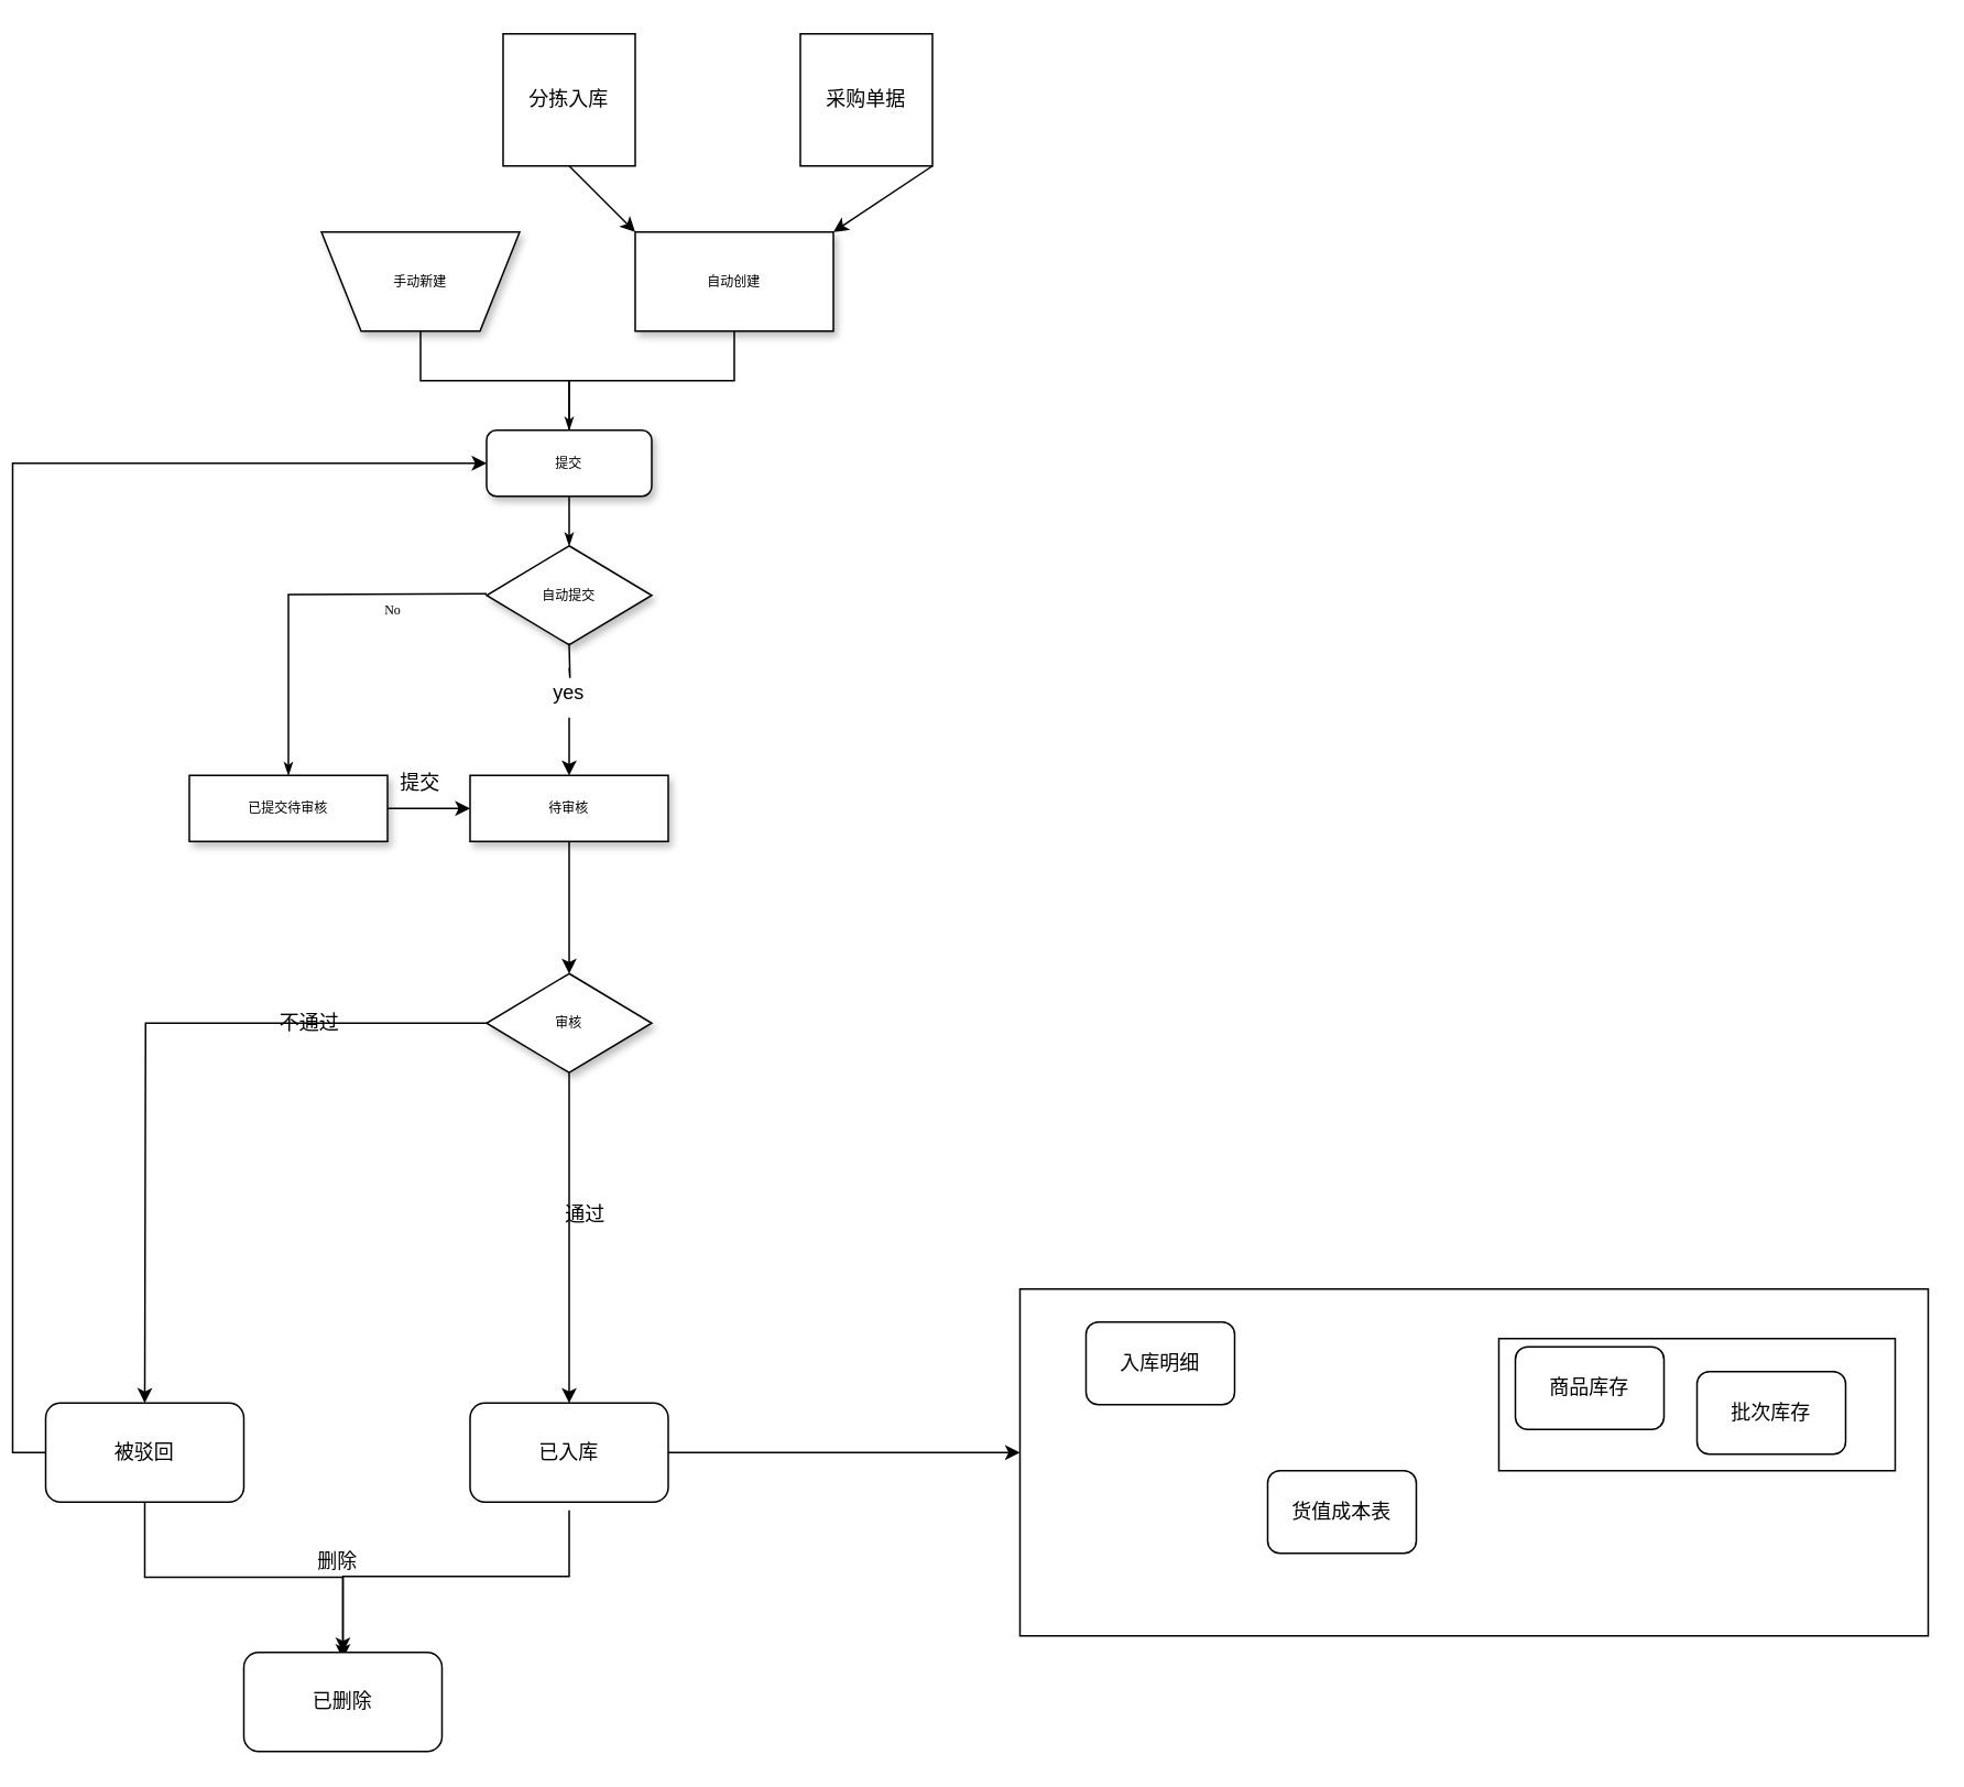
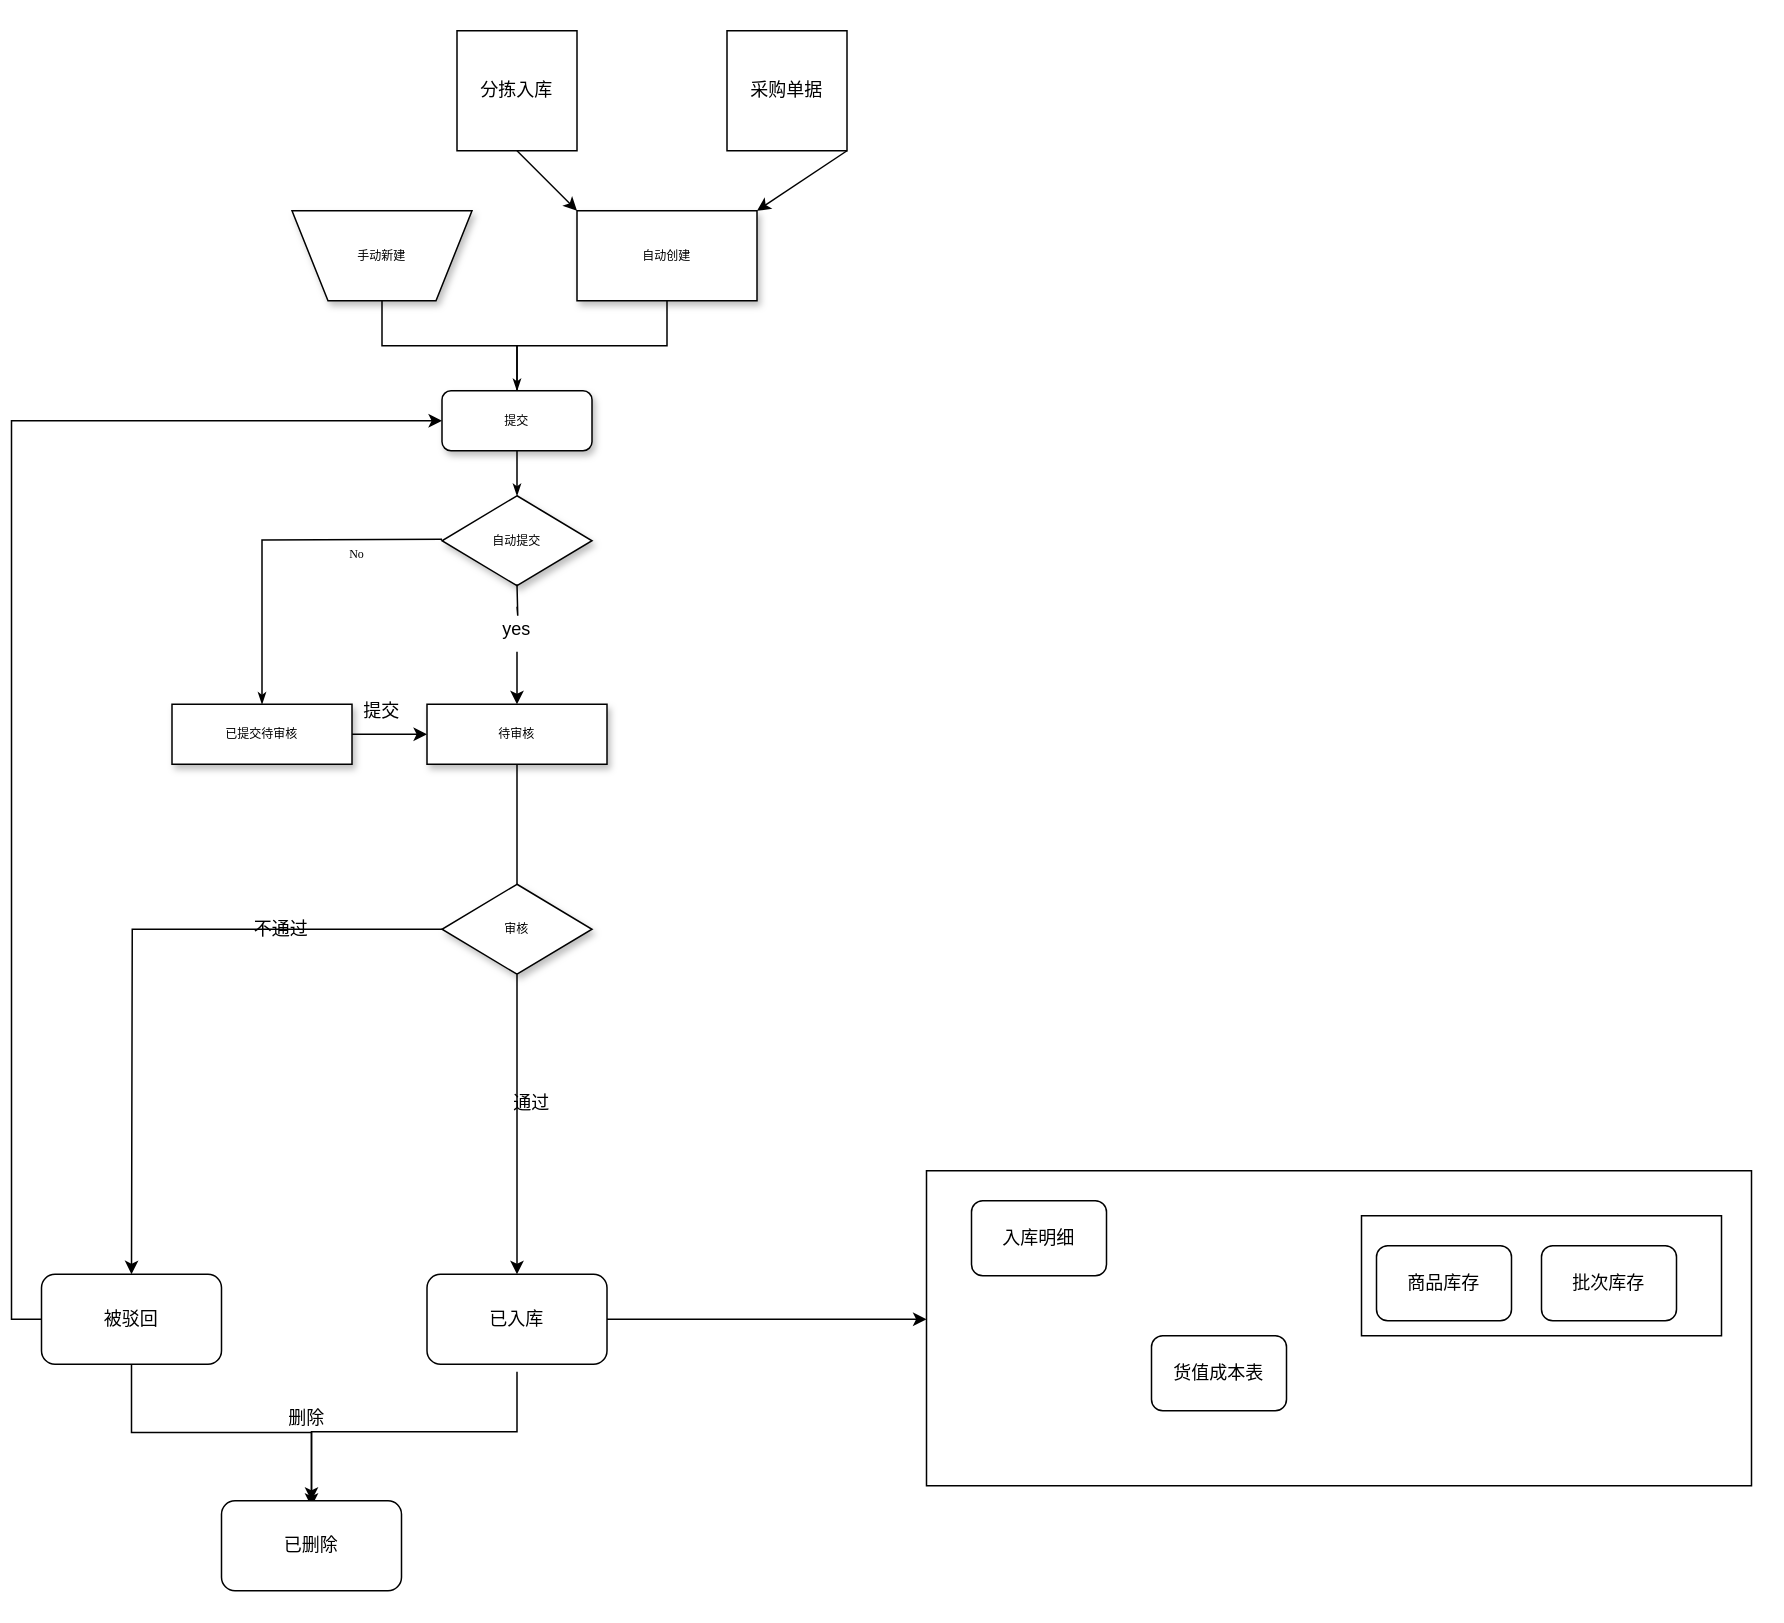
  <mxCell id="0" />
  <mxCell id="1" parent="0" />
  <mxCell id="2" style="edgeStyle=orthogonalEdgeStyle;rounded=0;html=1;labelBackgroundColor=none;startSize=5;endArrow=classicThin;endFill=1;endSize=5;jettySize=auto;orthogonalLoop=1;strokeWidth=1;fontFamily=Verdana;fontSize=8" parent="1" source="3" target="8" edge="1"><mxGeometry relative="1" as="geometry"><Array as="points"><mxPoint x="247" y="230" /><mxPoint x="337" y="230" /></Array></mxGeometry></mxCell>
  <mxCell id="3" value="手动新建" style="shape=trapezoid;whiteSpace=wrap;html=1;rounded=0;shadow=1;labelBackgroundColor=none;strokeWidth=1;fontFamily=Verdana;fontSize=8;align=center;flipV=1;" parent="1" vertex="1"><mxGeometry x="187" y="140" width="120" height="60" as="geometry" /></mxCell>
  <mxCell id="4" style="edgeStyle=orthogonalEdgeStyle;rounded=0;html=1;labelBackgroundColor=none;startSize=5;endArrow=classicThin;endFill=1;endSize=5;jettySize=auto;orthogonalLoop=1;strokeWidth=1;fontFamily=Verdana;fontSize=8;entryX=0.5;entryY=0;entryDx=0;entryDy=0;" parent="1" source="5" target="9" edge="1"><mxGeometry relative="1" as="geometry"><Array as="points"><mxPoint x="437" y="230" /><mxPoint x="337" y="230" /></Array></mxGeometry></mxCell>
  <mxCell id="5" value="自动创建" style="rounded=0;whiteSpace=wrap;html=1;shadow=1;labelBackgroundColor=none;strokeWidth=1;fontFamily=Verdana;fontSize=8;align=center;" parent="1" vertex="1"><mxGeometry x="377" y="140" width="120" height="60" as="geometry" /></mxCell>
  <mxCell id="6" value="No" style="edgeStyle=orthogonalEdgeStyle;rounded=0;html=1;labelBackgroundColor=none;startSize=5;endArrow=classicThin;endFill=1;endSize=5;jettySize=auto;orthogonalLoop=1;strokeWidth=1;fontFamily=Verdana;fontSize=8" parent="1" target="11" edge="1"><mxGeometry x="-0.5" y="10" relative="1" as="geometry"><mxPoint as="offset" /><mxPoint x="287" y="359" as="sourcePoint" /></mxGeometry></mxCell>
  <mxCell id="7" value="" style="edgeStyle=orthogonalEdgeStyle;rounded=0;orthogonalLoop=1;jettySize=auto;html=1;startArrow=none;" edge="1" parent="1" source="19" target="17"><mxGeometry relative="1" as="geometry" /></mxCell>
  <mxCell id="8" value="自动提交" style="rhombus;whiteSpace=wrap;html=1;rounded=0;shadow=1;labelBackgroundColor=none;strokeWidth=1;fontFamily=Verdana;fontSize=8;align=center;" parent="1" vertex="1"><mxGeometry x="287" y="330" width="100" height="60" as="geometry" /></mxCell>
  <mxCell id="9" value="提交" style="rounded=1;whiteSpace=wrap;html=1;shadow=1;labelBackgroundColor=none;strokeWidth=1;fontFamily=Verdana;fontSize=8;align=center;" parent="1" vertex="1"><mxGeometry x="287" y="260" width="100" height="40" as="geometry" /></mxCell>
  <mxCell id="10" style="edgeStyle=orthogonalEdgeStyle;rounded=0;orthogonalLoop=1;jettySize=auto;html=1;exitX=1;exitY=0.5;exitDx=0;exitDy=0;entryX=0;entryY=0.5;entryDx=0;entryDy=0;" edge="1" parent="1" source="11" target="17"><mxGeometry relative="1" as="geometry"><Array as="points"><mxPoint x="257" y="489" /><mxPoint x="257" y="489" /></Array></mxGeometry></mxCell>
  <mxCell id="11" value="已提交待审核" style="whiteSpace=wrap;html=1;rounded=0;shadow=1;labelBackgroundColor=none;strokeWidth=1;fontFamily=Verdana;fontSize=8;align=center;" parent="1" vertex="1"><mxGeometry x="107" y="469" width="120" height="40" as="geometry" /></mxCell>
  <mxCell id="12" style="rounded=0;orthogonalLoop=1;jettySize=auto;html=1;exitX=0.5;exitY=1;exitDx=0;exitDy=0;entryX=0;entryY=0;entryDx=0;entryDy=0;" edge="1" parent="1" source="13" target="5"><mxGeometry relative="1" as="geometry" /></mxCell>
  <mxCell id="13" value="分拣入库" style="whiteSpace=wrap;html=1;aspect=fixed;" vertex="1" parent="1"><mxGeometry x="297" width="80" height="80" as="geometry" y="20" /></mxCell>
  <mxCell id="14" style="edgeStyle=none;rounded=0;orthogonalLoop=1;jettySize=auto;html=1;exitX=1;exitY=1;exitDx=0;exitDy=0;entryX=1;entryY=0;entryDx=0;entryDy=0;" edge="1" parent="1" source="15" target="5"><mxGeometry relative="1" as="geometry" /></mxCell>
  <mxCell id="15" value="采购单据" style="whiteSpace=wrap;html=1;aspect=fixed;" vertex="1" parent="1"><mxGeometry x="477" width="80" height="80" as="geometry" y="20" /></mxCell>
- <mxCell id="16" style="edgeStyle=orthogonalEdgeStyle;rounded=0;orthogonalLoop=1;jettySize=auto;html=1;" edge="1" parent="1" source="17" target="23"><mxGeometry relative="1" as="geometry" /></mxCell>
+ <mxCell id="16" style="edgeStyle=orthogonalEdgeStyle;rounded=0;orthogonalLoop=1;jettySize=auto;html=1;endArrow=none;" edge="1" parent="1" source="17" target="23"><mxGeometry relative="1" as="geometry" /></mxCell>
  <mxCell id="17" value="待审核" style="whiteSpace=wrap;html=1;rounded=0;shadow=1;labelBackgroundColor=none;strokeWidth=1;fontFamily=Verdana;fontSize=8;align=center;" vertex="1" parent="1"><mxGeometry x="277" y="469" width="120" height="40" as="geometry" /></mxCell>
  <mxCell id="18" value="提交" style="text;html=1;strokeColor=none;fillColor=none;align=center;verticalAlign=middle;whiteSpace=wrap;rounded=0;" vertex="1" parent="1"><mxGeometry x="217" y="459" width="60" height="30" as="geometry" /></mxCell>
  <mxCell id="19" value="yes" style="text;html=1;strokeColor=none;fillColor=none;align=center;verticalAlign=middle;whiteSpace=wrap;rounded=0;" vertex="1" parent="1"><mxGeometry x="307" y="404" width="60" height="30" as="geometry" /></mxCell>
  <mxCell id="20" value="" style="edgeStyle=orthogonalEdgeStyle;rounded=0;orthogonalLoop=1;jettySize=auto;html=1;endArrow=none;" edge="1" parent="1" target="19"><mxGeometry relative="1" as="geometry"><mxPoint x="337" y="389" as="sourcePoint" /><mxPoint x="337" y="469" as="targetPoint" /></mxGeometry></mxCell>
  <mxCell id="21" style="edgeStyle=orthogonalEdgeStyle;rounded=0;orthogonalLoop=1;jettySize=auto;html=1;" edge="1" parent="1" source="23"><mxGeometry relative="1" as="geometry"><mxPoint x="80" y="849" as="targetPoint" /></mxGeometry></mxCell>
  <mxCell id="22" style="edgeStyle=orthogonalEdgeStyle;rounded=0;orthogonalLoop=1;jettySize=auto;html=1;exitX=0.5;exitY=1;exitDx=0;exitDy=0;elbow=vertical;" edge="1" parent="1" source="23" target="28"><mxGeometry relative="1" as="geometry" /></mxCell>
  <mxCell id="23" value="审核" style="rhombus;whiteSpace=wrap;html=1;rounded=0;shadow=1;labelBackgroundColor=none;strokeWidth=1;fontFamily=Verdana;fontSize=8;align=center;" vertex="1" parent="1"><mxGeometry x="287" y="589" width="100" height="60" as="geometry" /></mxCell>
  <mxCell id="24" value="通过" style="text;html=1;strokeColor=none;fillColor=none;align=center;verticalAlign=middle;whiteSpace=wrap;rounded=0;" vertex="1" parent="1"><mxGeometry x="317" y="720" width="60" height="30" as="geometry" /></mxCell>
  <mxCell id="25" value="不通过" style="text;html=1;strokeColor=none;fillColor=none;align=center;verticalAlign=middle;whiteSpace=wrap;rounded=0;" vertex="1" parent="1"><mxGeometry x="150" y="604" width="60" height="30" as="geometry" /></mxCell>
  <mxCell id="26" style="edgeStyle=orthogonalEdgeStyle;rounded=0;orthogonalLoop=1;jettySize=auto;html=1;entryX=0.5;entryY=0;entryDx=0;entryDy=0;elbow=vertical;" edge="1" parent="1"><mxGeometry relative="1" as="geometry"><mxPoint x="337" y="914" as="sourcePoint" /><mxPoint x="200" y="1004" as="targetPoint" /><Array as="points"><mxPoint x="337" y="954" /><mxPoint x="200" y="954" /></Array></mxGeometry></mxCell>
  <mxCell id="27" style="edgeStyle=orthogonalEdgeStyle;rounded=0;orthogonalLoop=1;jettySize=auto;html=1;elbow=vertical;" edge="1" parent="1" source="28"><mxGeometry relative="1" as="geometry"><mxPoint x="610" y="879" as="targetPoint" /></mxGeometry></mxCell>
  <mxCell id="28" value="已入库" style="rounded=1;whiteSpace=wrap;html=1;" vertex="1" parent="1"><mxGeometry x="277" y="849" width="120" height="60" as="geometry" /></mxCell>
  <mxCell id="29" style="edgeStyle=orthogonalEdgeStyle;rounded=0;orthogonalLoop=1;jettySize=auto;html=1;entryX=0;entryY=0.5;entryDx=0;entryDy=0;exitX=0;exitY=0.5;exitDx=0;exitDy=0;" edge="1" parent="1" source="31" target="9"><mxGeometry relative="1" as="geometry"><mxPoint x="-70" y="479" as="targetPoint" /></mxGeometry></mxCell>
  <mxCell id="30" style="edgeStyle=orthogonalEdgeStyle;rounded=0;orthogonalLoop=1;jettySize=auto;html=1;exitX=0.5;exitY=1;exitDx=0;exitDy=0;entryX=0.5;entryY=0;entryDx=0;entryDy=0;elbow=vertical;" edge="1" parent="1" source="31" target="32"><mxGeometry relative="1" as="geometry" /></mxCell>
  <mxCell id="31" value="被驳回" style="rounded=1;whiteSpace=wrap;html=1;" vertex="1" parent="1"><mxGeometry x="20" y="849" width="120" height="60" as="geometry" /></mxCell>
  <mxCell id="32" value="已删除" style="rounded=1;whiteSpace=wrap;html=1;" vertex="1" parent="1"><mxGeometry x="140" y="1000" width="120" height="60" as="geometry" /></mxCell>
  <mxCell id="33" value="删除" style="text;html=1;strokeColor=none;fillColor=none;align=center;verticalAlign=middle;whiteSpace=wrap;rounded=0;" vertex="1" parent="1"><mxGeometry x="167" y="930" width="60" height="30" as="geometry" /></mxCell>
  <mxCell id="34" value="" style="rounded=0;whiteSpace=wrap;html=1;" vertex="1" parent="1"><mxGeometry x="610" y="780" width="550" height="210" as="geometry" /></mxCell>
- <mxCell id="35" value="入库明细" style="rounded=1;whiteSpace=wrap;html=1;" vertex="1" parent="1"><mxGeometry x="650" y="800" width="90" height="50" as="geometry" /></mxCell>
+ <mxCell id="35" value="入库明细" style="rounded=1;whiteSpace=wrap;html=1;" vertex="1" parent="1"><mxGeometry x="640" y="800" width="90" height="50" as="geometry" /></mxCell>
  <mxCell id="36" style="edgeStyle=none;rounded=0;orthogonalLoop=1;jettySize=auto;html=1;exitX=1;exitY=0.5;exitDx=0;exitDy=0;" edge="1" parent="1" source="35" target="35"><mxGeometry relative="1" as="geometry" /></mxCell>
  <mxCell id="37" value="" style="rounded=0;whiteSpace=wrap;html=1;" vertex="1" parent="1"><mxGeometry x="900" y="810" width="240" height="80" as="geometry" /></mxCell>
- <mxCell id="38" value="商品库存" style="rounded=1;whiteSpace=wrap;html=1;" vertex="1" parent="1"><mxGeometry x="910" y="815" width="90" height="50" as="geometry" /></mxCell>
+ <mxCell id="38" value="商品库存" style="rounded=1;whiteSpace=wrap;html=1;" vertex="1" parent="1"><mxGeometry x="910" y="830" width="90" height="50" as="geometry" /></mxCell>
  <mxCell id="39" value="批次库存" style="rounded=1;whiteSpace=wrap;html=1;" vertex="1" parent="1"><mxGeometry x="1020" y="830" width="90" height="50" as="geometry" /></mxCell>
  <mxCell id="40" value="货值成本表" style="rounded=1;whiteSpace=wrap;html=1;" vertex="1" parent="1"><mxGeometry x="760" y="890" width="90" height="50" as="geometry" /></mxCell>
